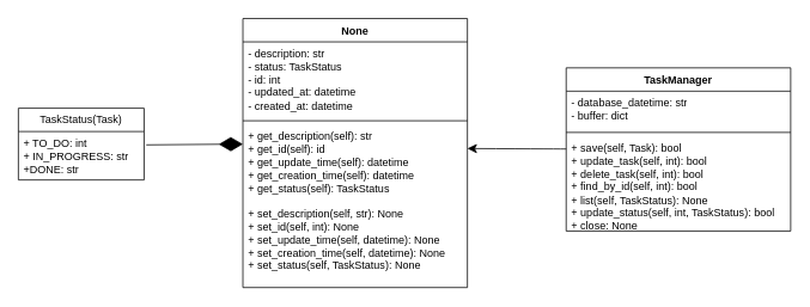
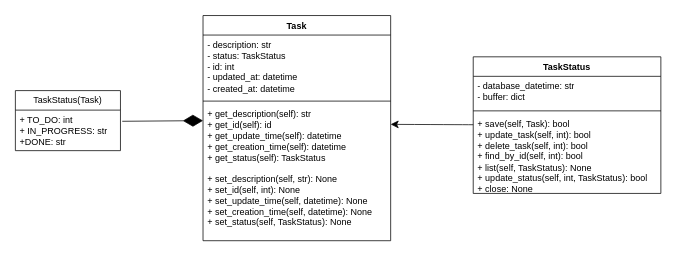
  <mxCell id="0" />
  <mxCell id="1" parent="0" />
- <mxCell id="2" value="None" style="swimlane;fontStyle=1;align=center;verticalAlign=top;childLayout=stackLayout;horizontal=1;startSize=26;horizontalStack=0;resizeParent=1;resizeParentMax=0;resizeLast=0;collapsible=1;marginBottom=0;whiteSpace=wrap;html=1;" parent="1" vertex="1"><mxGeometry x="270" y="20" width="250" height="300" as="geometry" /></mxCell>
+ <mxCell id="2" value="Task" style="swimlane;fontStyle=1;align=center;verticalAlign=top;childLayout=stackLayout;horizontal=1;startSize=26;horizontalStack=0;resizeParent=1;resizeParentMax=0;resizeLast=0;collapsible=1;marginBottom=0;whiteSpace=wrap;html=1;" parent="1" vertex="1"><mxGeometry x="270" y="20" width="250" height="300" as="geometry" /></mxCell>
  <mxCell id="3" value="&lt;div&gt;- description: str&lt;/div&gt;&lt;div&gt;- status: TaskStatus&lt;br&gt;&lt;/div&gt;&lt;div&gt;- id: int&lt;/div&gt;&lt;div&gt;- updated_at: datetime&lt;/div&gt;&lt;div&gt;- created_at: datetime&lt;/div&gt;" style="text;strokeColor=none;fillColor=none;align=left;verticalAlign=top;spacingLeft=4;spacingRight=4;overflow=hidden;rotatable=0;points=[[0,0.5],[1,0.5]];portConstraint=eastwest;whiteSpace=wrap;html=1;" parent="2" vertex="1"><mxGeometry y="26" width="250" height="84" as="geometry" /></mxCell>
  <mxCell id="4" value="" style="line;strokeWidth=1;fillColor=none;align=left;verticalAlign=middle;spacingTop=-1;spacingLeft=3;spacingRight=3;rotatable=0;labelPosition=right;points=[];portConstraint=eastwest;strokeColor=inherit;" parent="2" vertex="1"><mxGeometry y="110" width="250" height="8" as="geometry" /></mxCell>
  <mxCell id="5" value="&lt;div&gt;+ get_description(self): str&lt;/div&gt;&lt;div&gt;+ get_id(self): id&lt;/div&gt;&lt;div&gt;+ get_update_time(self): datetime&lt;/div&gt;&lt;div&gt;+ get_creation_time(self): datetime&lt;/div&gt;&lt;div&gt;+ get_status(self): TaskStatus&lt;/div&gt;&lt;div&gt;&lt;br&gt;&lt;/div&gt;&lt;div&gt;+ set_description(self, str): None&lt;/div&gt;&lt;div&gt;+ set_id(self, int): None&lt;/div&gt;&lt;div&gt;+ set_update_time(self, datetime): None&lt;/div&gt;&lt;div&gt;+ set_creation_time(self, datetime): None&lt;/div&gt;&lt;div&gt;+ set_status(self, TaskStatus): None&lt;/div&gt;" style="text;strokeColor=none;fillColor=none;align=left;verticalAlign=top;spacingLeft=4;spacingRight=4;overflow=hidden;rotatable=0;points=[[0,0.5],[1,0.5]];portConstraint=eastwest;whiteSpace=wrap;html=1;" parent="2" vertex="1"><mxGeometry y="118" width="250" height="182" as="geometry" /></mxCell>
- <mxCell id="6" value="TaskManager" style="swimlane;fontStyle=1;align=center;verticalAlign=top;childLayout=stackLayout;horizontal=1;startSize=26;horizontalStack=0;resizeParent=1;resizeParentMax=0;resizeLast=0;collapsible=1;marginBottom=0;whiteSpace=wrap;html=1;" parent="1" vertex="1"><mxGeometry x="630" y="75" width="250" height="182" as="geometry" /></mxCell>
+ <mxCell id="6" value="TaskStatus" style="swimlane;fontStyle=1;align=center;verticalAlign=top;childLayout=stackLayout;horizontal=1;startSize=26;horizontalStack=0;resizeParent=1;resizeParentMax=0;resizeLast=0;collapsible=1;marginBottom=0;whiteSpace=wrap;html=1;" parent="1" vertex="1"><mxGeometry x="630" y="75" width="250" height="182" as="geometry" /></mxCell>
  <mxCell id="7" value="- database_datetime: str&lt;br&gt;- buffer: dict" style="text;strokeColor=none;fillColor=none;align=left;verticalAlign=top;spacingLeft=4;spacingRight=4;overflow=hidden;rotatable=0;points=[[0,0.5],[1,0.5]];portConstraint=eastwest;whiteSpace=wrap;html=1;" parent="6" vertex="1"><mxGeometry y="26" width="250" height="42" as="geometry" /></mxCell>
  <mxCell id="8" value="" style="line;strokeWidth=1;fillColor=none;align=left;verticalAlign=middle;spacingTop=-1;spacingLeft=3;spacingRight=3;rotatable=0;labelPosition=right;points=[];portConstraint=eastwest;strokeColor=inherit;" parent="6" vertex="1"><mxGeometry y="68" width="250" height="8" as="geometry" /></mxCell>
  <mxCell id="9" value="&lt;div&gt;+ save(self, Task): bool&lt;/div&gt;&lt;div&gt;+ update_task(self, int): bool&lt;/div&gt;&lt;div&gt;+ delete_task(self, int): bool&lt;/div&gt;&lt;div&gt;+ find_by_id(self, int): bool&lt;/div&gt;&lt;div&gt;+ list(self, TaskStatus): None&lt;/div&gt;&lt;div&gt;+ update_status(self, int, TaskStatus): bool&lt;/div&gt;&lt;div&gt;+ close: None&lt;/div&gt;" style="text;strokeColor=none;fillColor=none;align=left;verticalAlign=top;spacingLeft=4;spacingRight=4;overflow=hidden;rotatable=0;points=[[0,0.5],[1,0.5]];portConstraint=eastwest;whiteSpace=wrap;html=1;" parent="6" vertex="1"><mxGeometry y="76" width="250" height="106" as="geometry" /></mxCell>
  <mxCell id="10" style="edgeStyle=none;curved=1;rounded=0;orthogonalLoop=1;jettySize=auto;html=1;fontSize=12;startSize=8;endSize=8;" parent="1" source="6" edge="1"><mxGeometry relative="1" as="geometry"><mxPoint x="520" y="165" as="targetPoint" /></mxGeometry></mxCell>
  <mxCell id="11" value="TaskStatus(Task)" style="swimlane;fontStyle=0;childLayout=stackLayout;horizontal=1;startSize=26;fillColor=none;horizontalStack=0;resizeParent=1;resizeParentMax=0;resizeLast=0;collapsible=1;marginBottom=0;whiteSpace=wrap;html=1;" parent="1" vertex="1"><mxGeometry y="120" width="140" height="80" as="geometry" x="20" /></mxCell>
  <mxCell id="12" value="&lt;div&gt;+ TO_DO: int&lt;/div&gt;&lt;div&gt;+ IN_PROGRESS: str&lt;/div&gt;&lt;div&gt;+DONE: str&lt;br&gt;&lt;/div&gt;" style="text;strokeColor=none;fillColor=none;align=left;verticalAlign=top;spacingLeft=4;spacingRight=4;overflow=hidden;rotatable=0;points=[[0,0.5],[1,0.5]];portConstraint=eastwest;whiteSpace=wrap;html=1;" parent="11" vertex="1"><mxGeometry y="26" width="140" height="54" as="geometry" /></mxCell>
  <mxCell id="13" value="" style="endArrow=diamondThin;endFill=1;endSize=24;html=1;entryX=0;entryY=0.121;entryDx=0;entryDy=0;entryPerimeter=0;exitX=1.017;exitY=0.276;exitDx=0;exitDy=0;exitPerimeter=0;" parent="1" source="12" target="5" edge="1"><mxGeometry width="160" relative="1" as="geometry"><mxPoint x="140" y="230" as="sourcePoint" /><mxPoint x="300" y="230" as="targetPoint" /></mxGeometry></mxCell>
